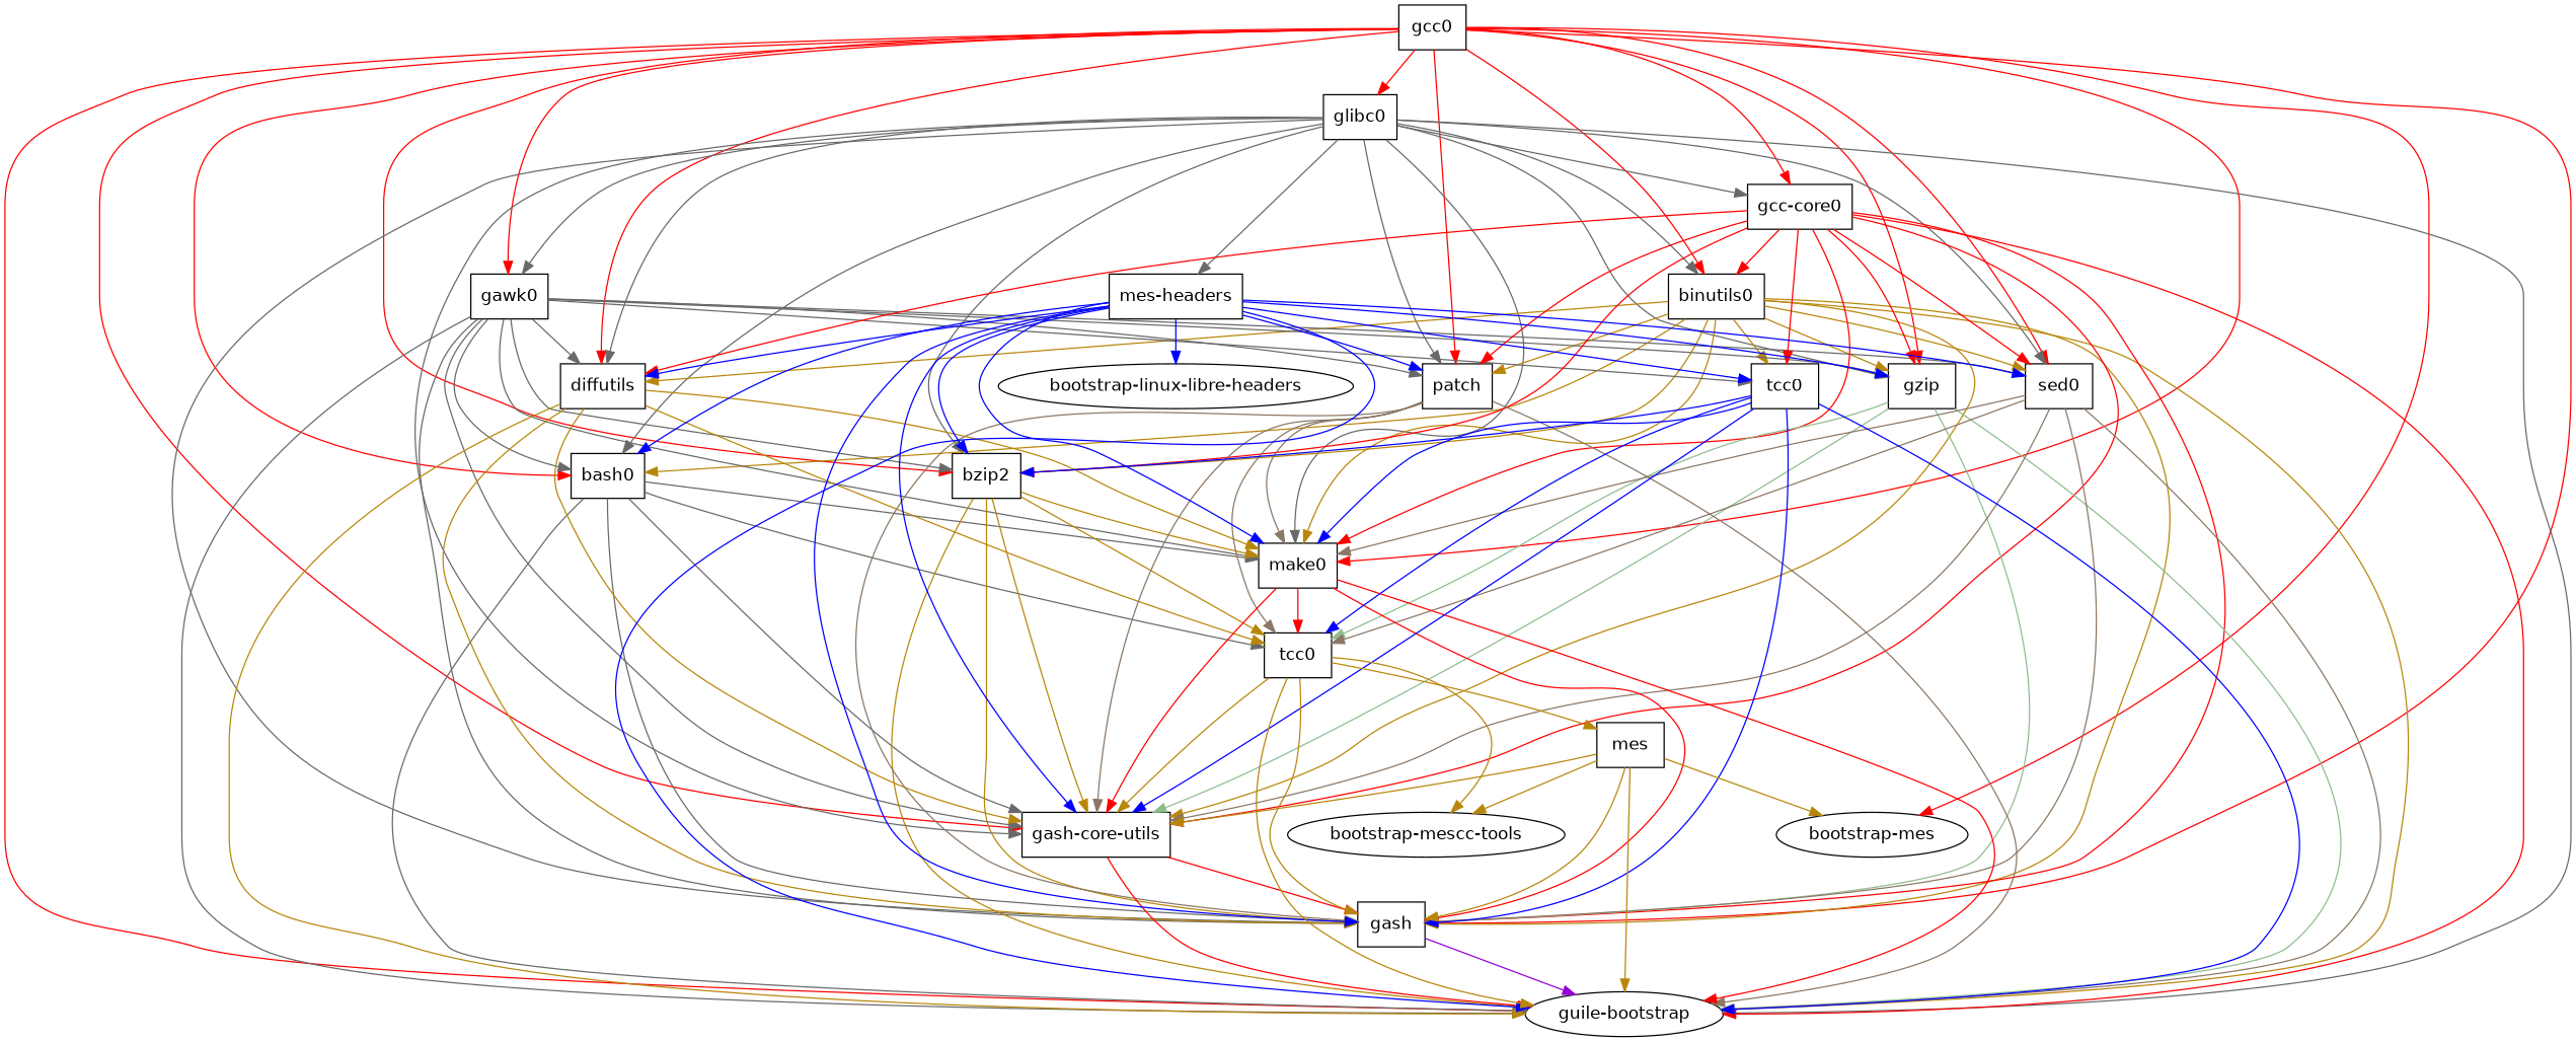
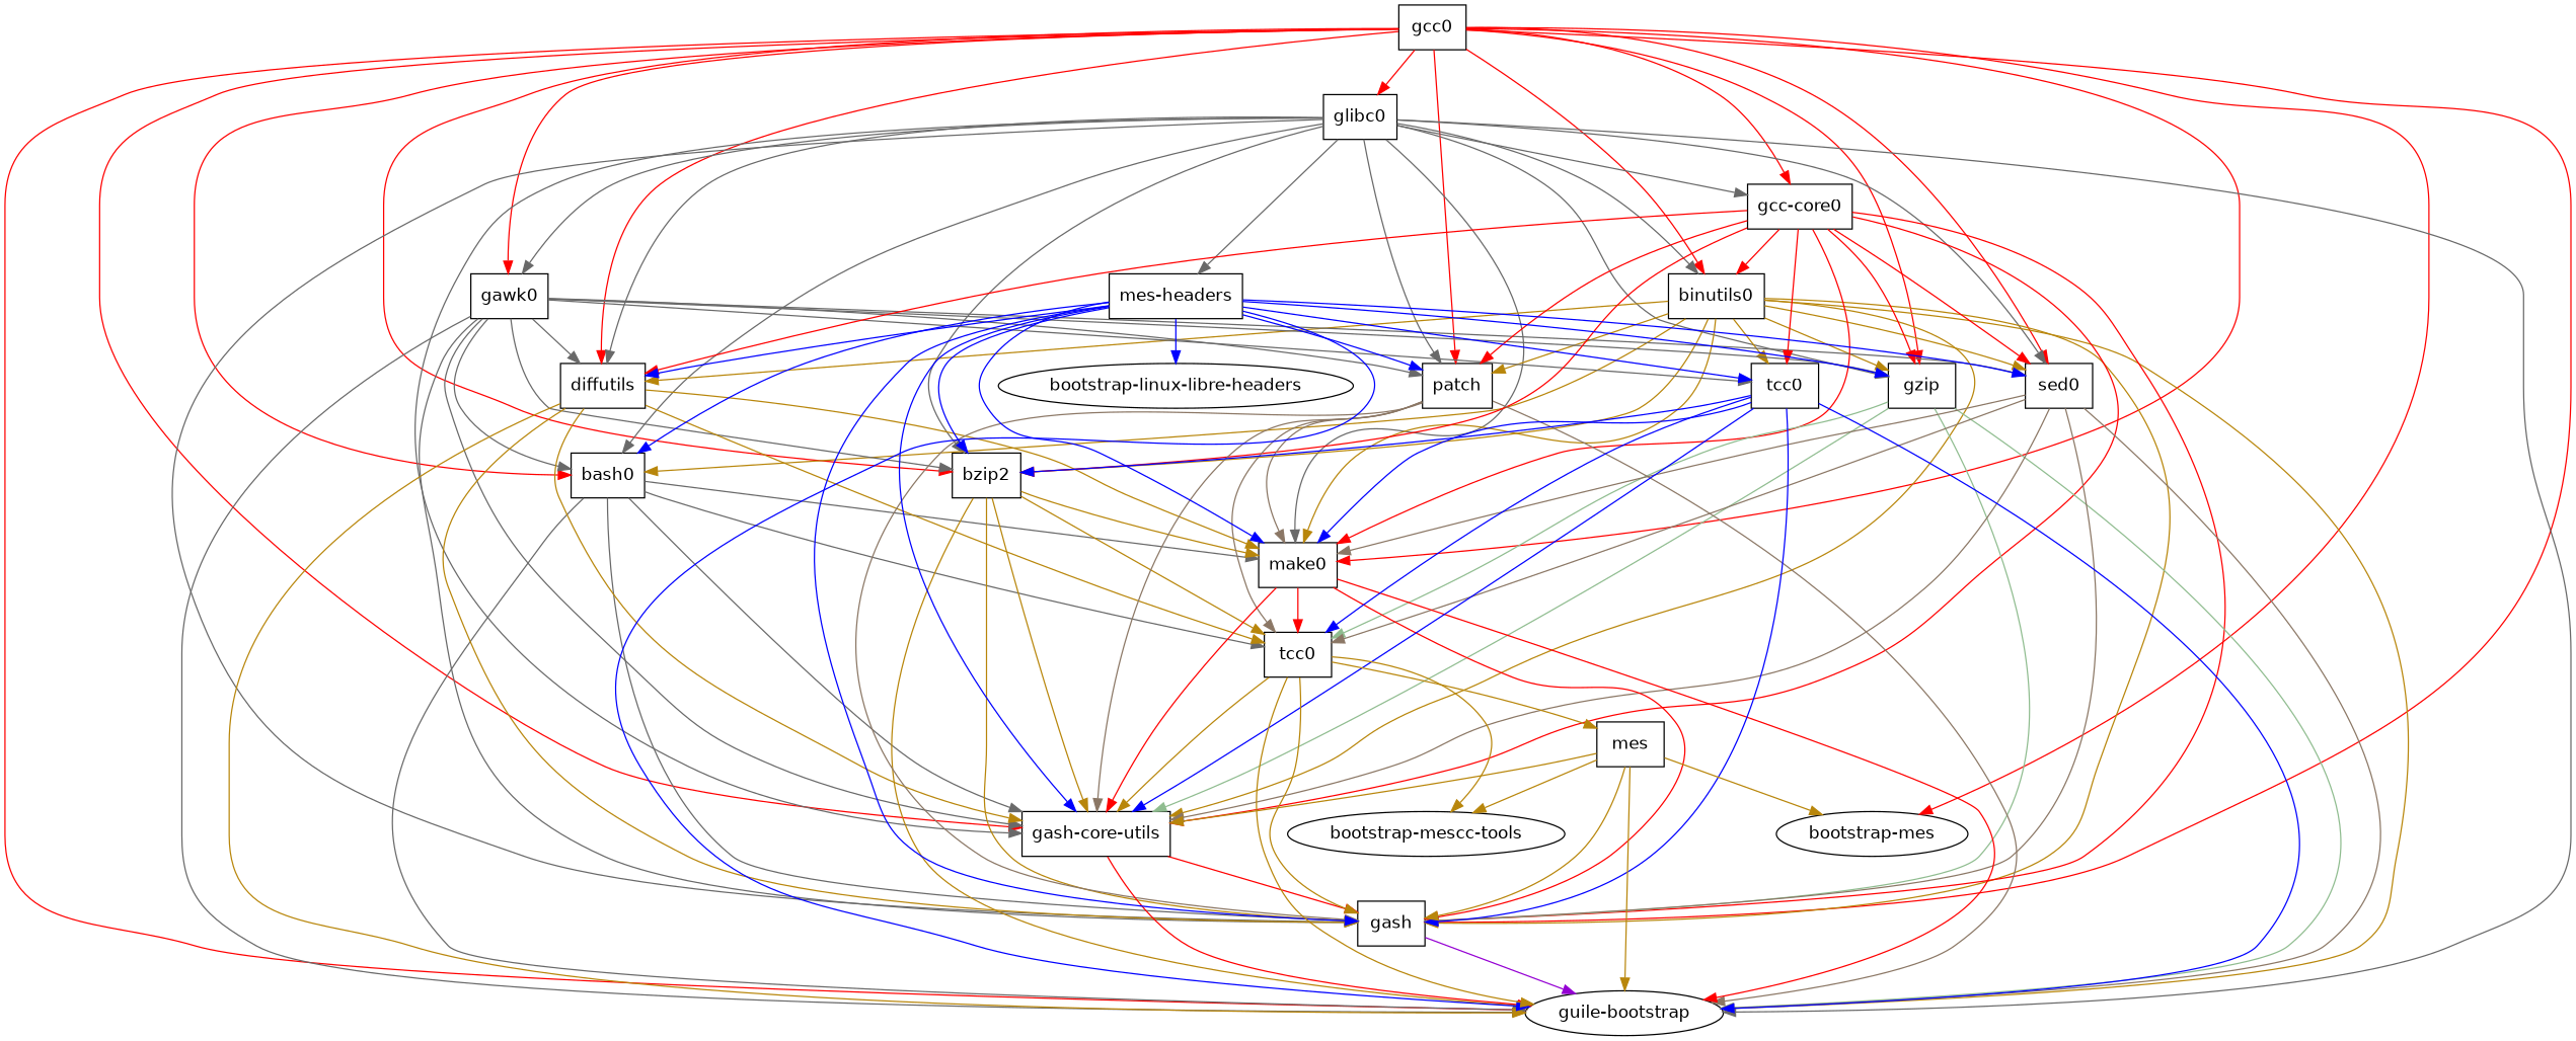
  digraph {
    node [fontname=Helvetica shape=box]
    edge [color=red]
    n1 [label=gcc0]
    n2 [label=glibc0]
    n3 [label=binutils0]
    n4 [label=gawk0]
    n5 [label="gcc-core0"]
    n6 [label=bash0]
    n7 [label=bzip2]
    n8 [label=diffutils]
    n9 [label=gzip]
    n10 [label=patch]
    n11 [label=sed0]
    n12 [label=make0]
    n13 [label=gash]
    n14 [label="gash-core-utils"]
    n15 [label="guile-bootstrap" shape=""]
    n16 [label="bootstrap-mes" shape=""]
    n17 [label="mes-headers"]
    n18 [label="bootstrap-linux-libre-headers" shape=""]
    n19 [label=tcc0]
    n20 [label=tcc0]
    n21 [label=mes]
    n22 [label="bootstrap-mescc-tools" shape=""]
    n1 -> n2
    n1 -> n3
    n1 -> n4
    n1 -> n5
    n1 -> n6
    n1 -> n7
    n1 -> n8
    n1 -> n9
    n1 -> n10
    n1 -> n11
    n1 -> n12
    n1 -> n13
    n1 -> n14
    n1 -> n15
    n1 -> n16
    n2 -> n3 [color=dimgrey]
    n2 -> n4 [color=dimgrey]
    n2 -> n5 [color=dimgrey]
    n2 -> n6 [color=dimgrey]
    n2 -> n7 [color=dimgrey]
    n2 -> n8 [color=dimgrey]
    n2 -> n9 [color=dimgrey]
    n2 -> n10 [color=dimgrey]
    n2 -> n11 [color=dimgrey]
    n2 -> n12 [color=dimgrey]
    n2 -> n13 [color=dimgrey]
    n2 -> n14 [color=dimgrey]
    n2 -> n15 [color=dimgrey]
    n2 -> n17 [color=dimgrey]
    n3 -> n6 [color=darkgoldenrod]
    n3 -> n7 [color=darkgoldenrod]
    n3 -> n8 [color=darkgoldenrod]
    n3 -> n9 [color=darkgoldenrod]
    n3 -> n10 [color=darkgoldenrod]
    n3 -> n11 [color=darkgoldenrod]
    n3 -> n12 [color=darkgoldenrod]
    n3 -> n13 [color=darkgoldenrod]
    n3 -> n14 [color=darkgoldenrod]
    n3 -> n15 [color=darkgoldenrod]
    n3 -> n19 [color=darkgoldenrod]
    n4 -> n6 [color=dimgrey]
    n4 -> n7 [color=dimgrey]
    n4 -> n8 [color=dimgrey]
    n4 -> n9 [color=dimgrey]
    n4 -> n10 [color=dimgrey]
    n4 -> n11 [color=dimgrey]
-   n4 -> n12 [color=dimgrey]
    n4 -> n13 [color=dimgrey]
    n4 -> n14 [color=dimgrey]
    n4 -> n15 [color=dimgrey]
    n4 -> n19 [color=dimgrey]
    n5 -> n3
    n5 -> n7
    n5 -> n8
    n5 -> n9
    n5 -> n10
    n5 -> n11
    n5 -> n12
    n5 -> n13
    n5 -> n14
-   n5 -> n15
    n5 -> n19
    n6 -> n12 [color=dimgrey]
    n6 -> n13 [color=dimgrey]
    n6 -> n14 [color=dimgrey]
    n6 -> n15 [color=dimgrey]
    n6 -> n20 [color=dimgrey]
    n7 -> n12 [color=darkgoldenrod]
    n7 -> n13 [color=darkgoldenrod]
    n7 -> n14 [color=darkgoldenrod]
    n7 -> n15 [color=darkgoldenrod]
    n7 -> n20 [color=darkgoldenrod]
    n8 -> n12 [color=darkgoldenrod]
    n8 -> n13 [color=darkgoldenrod]
    n8 -> n14 [color=darkgoldenrod]
    n8 -> n15 [color=darkgoldenrod]
    n8 -> n20 [color=darkgoldenrod]
    n9 -> n13 [color=darkseagreen]
    n9 -> n14 [color=darkseagreen]
    n9 -> n15 [color=darkseagreen]
    n9 -> n20 [color=darkseagreen]
    n10 -> n12 [color=peachpuff4]
    n10 -> n13 [color=peachpuff4]
    n10 -> n14 [color=peachpuff4]
    n10 -> n15 [color=peachpuff4]
    n10 -> n20 [color=peachpuff4]
    n11 -> n12 [color=peachpuff4]
    n11 -> n13 [color=peachpuff4]
    n11 -> n14 [color=peachpuff4]
    n11 -> n15 [color=peachpuff4]
    n11 -> n20 [color=peachpuff4]
    n12 -> n13
    n12 -> n14
    n12 -> n15
    n12 -> n20
    n13 -> n15 [color=darkviolet]
    n14 -> n13
    n14 -> n15
    n17 -> n6 [color=blue]
    n17 -> n7 [color=blue]
    n17 -> n8 [color=blue]
    n17 -> n9 [color=blue]
    n17 -> n10 [color=blue]
    n17 -> n11 [color=blue]
    n17 -> n12 [color=blue]
    n17 -> n13 [color=blue]
    n17 -> n14 [color=blue]
    n17 -> n15 [color=blue]
    n17 -> n18 [color=blue]
    n17 -> n19 [color=blue]
    n19 -> n7 [color=blue]
    n19 -> n12 [color=blue]
    n19 -> n13 [color=blue]
    n19 -> n14 [color=blue]
    n19 -> n15 [color=blue]
    n19 -> n20 [color=blue]
    n20 -> n13 [color=darkgoldenrod]
    n20 -> n14 [color=darkgoldenrod]
    n20 -> n15 [color=darkgoldenrod]
    n20 -> n21 [color=darkgoldenrod]
    n20 -> n22 [color=darkgoldenrod]
    n21 -> n13 [color=darkgoldenrod]
    n21 -> n14 [color=darkgoldenrod]
    n21 -> n15 [color=darkgoldenrod]
    n21 -> n16 [color=darkgoldenrod]
    n21 -> n22 [color=darkgoldenrod]
  }
